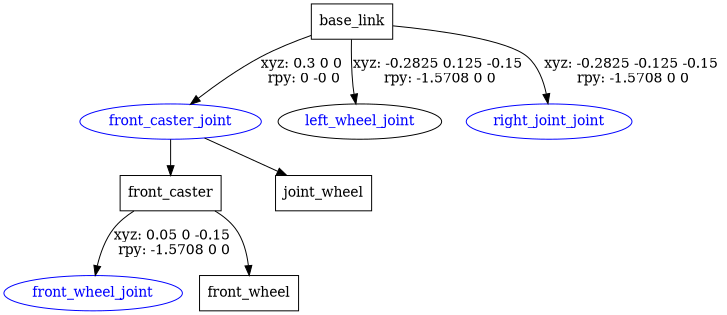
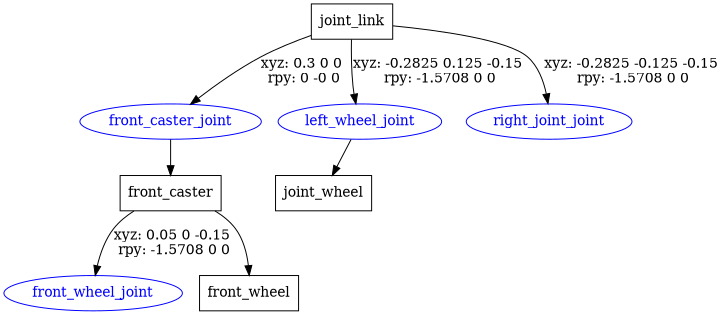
  digraph {
    node [shape=box]
-   n1 [label=base_link]
+   n1 [label=joint_link]
    front_caster_joint [color=blue fontcolor=blue shape=ellipse]
-   left_wheel_joint [color=black fontcolor=blue shape=ellipse]
+   left_wheel_joint [color=blue fontcolor=blue shape=ellipse]
    n4 [color=blue fontcolor=blue label=right_joint_joint shape=ellipse]
    n5 [label=front_caster]
    n6 [label=joint_wheel]
    front_wheel_joint [color=blue fontcolor=blue shape=ellipse]
    n8 [label=front_wheel]
    n1 -> front_caster_joint [label="xyz: 0.3 0 0 \nrpy: 0 -0 0"]
    n1 -> left_wheel_joint [label="xyz: -0.2825 0.125 -0.15 \nrpy: -1.5708 0 0"]
    n1 -> n4 [label="xyz: -0.2825 -0.125 -0.15 \nrpy: -1.5708 0 0"]
    front_caster_joint -> n5
-   front_caster_joint -> n6
+   left_wheel_joint -> n6
    n5 -> front_wheel_joint [label="xyz: 0.05 0 -0.15 \nrpy: -1.5708 0 0"]
    n5 -> n8
  }
